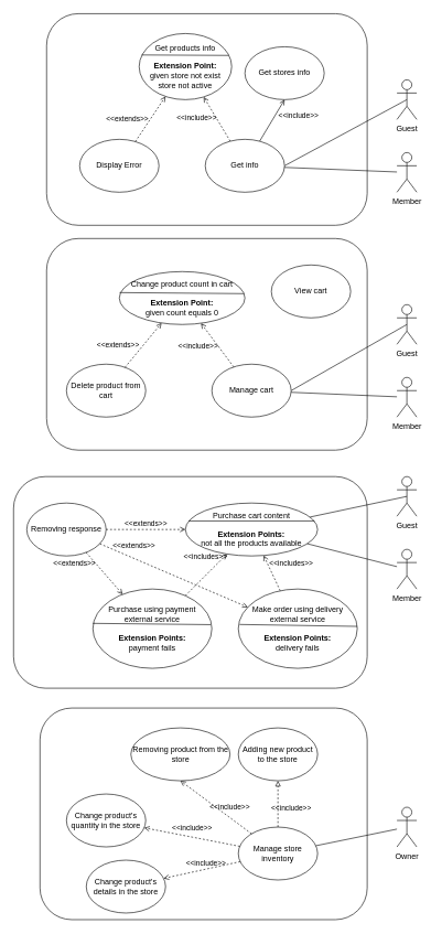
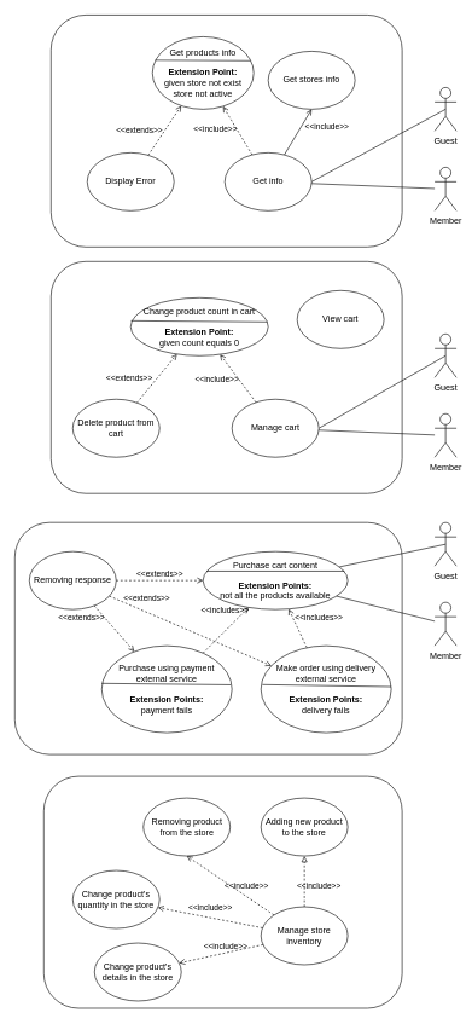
  <mxCell id="0" />
  <mxCell id="1" parent="0" />
  <mxCell id="2" value="" style="rounded=1;whiteSpace=wrap;html=1;" vertex="1" parent="1"><mxGeometry x="70" y="20" width="485" height="320" as="geometry" /></mxCell>
  <mxCell id="3" style="rounded=0;orthogonalLoop=1;jettySize=auto;html=1;exitX=0.5;exitY=0.5;exitDx=0;exitDy=0;exitPerimeter=0;entryX=1;entryY=0.5;entryDx=0;entryDy=0;endArrow=none;endFill=0;" edge="1" parent="1" source="4" target="5"><mxGeometry relative="1" as="geometry" /></mxCell>
  <mxCell id="4" value="Guest" style="shape=umlActor;verticalLabelPosition=bottom;verticalAlign=top;html=1;outlineConnect=0;" vertex="1" parent="1"><mxGeometry x="600" y="120" width="30" height="60" as="geometry" /></mxCell>
  <mxCell id="5" value="Get info" style="ellipse;whiteSpace=wrap;html=1;" vertex="1" parent="1"><mxGeometry x="310" y="210" width="120" height="80" as="geometry" /></mxCell>
  <mxCell id="6" value="Get products info&lt;br&gt;&lt;br&gt;&lt;b&gt;Extension Point:&lt;/b&gt;&lt;br&gt;given store not exist&lt;br&gt;store not active" style="ellipse;whiteSpace=wrap;html=1;" vertex="1" parent="1"><mxGeometry x="210" y="50" width="140" height="100" as="geometry" /></mxCell>
  <mxCell id="7" value="&amp;lt;&amp;lt;include&amp;gt;&amp;gt;" style="html=1;verticalAlign=bottom;labelBackgroundColor=none;endArrow=open;endFill=0;dashed=1;" edge="1" parent="1" source="5" target="6"><mxGeometry x="0.224" y="30" width="160" relative="1" as="geometry"><mxPoint x="-70" y="280" as="sourcePoint" /><mxPoint x="90" y="280" as="targetPoint" /><mxPoint as="offset" /></mxGeometry></mxCell>
  <mxCell id="8" value="Display Error" style="ellipse;whiteSpace=wrap;html=1;" vertex="1" parent="1"><mxGeometry x="120" y="210" width="120" height="80" as="geometry" /></mxCell>
  <mxCell id="9" value="Get stores info" style="ellipse;whiteSpace=wrap;html=1;" vertex="1" parent="1"><mxGeometry x="370" y="70" width="120" height="80" as="geometry" /></mxCell>
  <mxCell id="10" value="&amp;lt;&amp;lt;include&amp;gt;&amp;gt;" style="html=1;verticalAlign=bottom;labelBackgroundColor=none;endArrow=open;endFill=0;dashed=0;entryX=0.5;entryY=1;entryDx=0;entryDy=0;" edge="1" parent="1" source="5" target="9"><mxGeometry x="0.5" y="-35" width="160" relative="1" as="geometry"><mxPoint x="335.352" y="233.279" as="sourcePoint" /><mxPoint x="224.598" y="166.759" as="targetPoint" /><mxPoint as="offset" /></mxGeometry></mxCell>
  <mxCell id="11" value="&amp;lt;&amp;lt;extends&amp;gt;&amp;gt;" style="html=1;verticalAlign=bottom;labelBackgroundColor=none;endArrow=open;endFill=0;dashed=1;" edge="1" parent="1" source="8" target="6"><mxGeometry x="-0.693" y="24" width="160" relative="1" as="geometry"><mxPoint x="109.999" y="253.071" as="sourcePoint" /><mxPoint x="203.55" y="220.001" as="targetPoint" /><mxPoint as="offset" /></mxGeometry></mxCell>
  <mxCell id="12" value="Member" style="shape=umlActor;verticalLabelPosition=bottom;verticalAlign=top;html=1;outlineConnect=0;" vertex="1" parent="1"><mxGeometry x="600" y="230" width="30" height="60" as="geometry" /></mxCell>
  <mxCell id="13" style="rounded=0;orthogonalLoop=1;jettySize=auto;html=1;endArrow=none;endFill=0;" edge="1" parent="1" source="12" target="5"><mxGeometry relative="1" as="geometry"><mxPoint x="625" y="200" as="sourcePoint" /><mxPoint x="440" y="260" as="targetPoint" /></mxGeometry></mxCell>
  <mxCell id="14" value="" style="endArrow=none;html=1;entryX=0.967;entryY=0.331;entryDx=0;entryDy=0;exitX=0.029;exitY=0.324;exitDx=0;exitDy=0;entryPerimeter=0;exitPerimeter=0;" edge="1" parent="1" source="6" target="6"><mxGeometry width="50" height="50" relative="1" as="geometry"><mxPoint x="220" y="90.99" as="sourcePoint" /><mxPoint x="401.07" y="90" as="targetPoint" /></mxGeometry></mxCell>
  <mxCell id="15" value="" style="rounded=1;whiteSpace=wrap;html=1;" vertex="1" parent="1"><mxGeometry x="70" y="360" width="485" height="320" as="geometry" /></mxCell>
  <mxCell id="16" style="rounded=0;orthogonalLoop=1;jettySize=auto;html=1;exitX=0.5;exitY=0.5;exitDx=0;exitDy=0;exitPerimeter=0;entryX=1;entryY=0.5;entryDx=0;entryDy=0;endArrow=none;endFill=0;" edge="1" parent="1" source="17" target="18"><mxGeometry relative="1" as="geometry" /></mxCell>
  <mxCell id="17" value="Guest" style="shape=umlActor;verticalLabelPosition=bottom;verticalAlign=top;html=1;outlineConnect=0;" vertex="1" parent="1"><mxGeometry x="600" y="460" width="30" height="60" as="geometry" /></mxCell>
  <mxCell id="18" value="Manage cart" style="ellipse;whiteSpace=wrap;html=1;" vertex="1" parent="1"><mxGeometry x="320" y="550" width="120" height="80" as="geometry" /></mxCell>
  <mxCell id="19" value="Change product count in cart&lt;br&gt;&lt;br&gt;&lt;b&gt;Extension Point:&lt;/b&gt;&lt;br&gt;given count equals 0" style="ellipse;whiteSpace=wrap;html=1;" vertex="1" parent="1"><mxGeometry x="180" y="410" width="190" height="80" as="geometry" /></mxCell>
  <mxCell id="20" value="&amp;lt;&amp;lt;include&amp;gt;&amp;gt;" style="html=1;verticalAlign=bottom;labelBackgroundColor=none;endArrow=open;endFill=0;dashed=1;" edge="1" parent="1" source="18" target="19"><mxGeometry x="0.224" y="30" width="160" relative="1" as="geometry"><mxPoint x="-70" y="620" as="sourcePoint" /><mxPoint x="90" y="620" as="targetPoint" /><mxPoint as="offset" /></mxGeometry></mxCell>
  <mxCell id="21" value="Delete product from cart" style="ellipse;whiteSpace=wrap;html=1;" vertex="1" parent="1"><mxGeometry x="100" y="550" width="120" height="80" as="geometry" /></mxCell>
  <mxCell id="22" value="View cart" style="ellipse;whiteSpace=wrap;html=1;" vertex="1" parent="1"><mxGeometry x="410" y="400" width="120" height="80" as="geometry" /></mxCell>
  <mxCell id="23" value="&amp;lt;&amp;lt;extends&amp;gt;&amp;gt;" style="html=1;verticalAlign=bottom;labelBackgroundColor=none;endArrow=open;endFill=0;dashed=1;" edge="1" parent="1" source="21" target="19"><mxGeometry x="-0.693" y="24" width="160" relative="1" as="geometry"><mxPoint x="109.999" y="593.071" as="sourcePoint" /><mxPoint x="203.55" y="560.001" as="targetPoint" /><mxPoint as="offset" /></mxGeometry></mxCell>
  <mxCell id="24" value="Member" style="shape=umlActor;verticalLabelPosition=bottom;verticalAlign=top;html=1;outlineConnect=0;" vertex="1" parent="1"><mxGeometry x="600" y="570" width="30" height="60" as="geometry" /></mxCell>
  <mxCell id="25" style="rounded=0;orthogonalLoop=1;jettySize=auto;html=1;endArrow=none;endFill=0;" edge="1" parent="1" source="24" target="18"><mxGeometry relative="1" as="geometry"><mxPoint x="625" y="540" as="sourcePoint" /><mxPoint x="440" y="600" as="targetPoint" /></mxGeometry></mxCell>
  <mxCell id="26" value="" style="endArrow=none;html=1;exitX=0.003;exitY=0.397;exitDx=0;exitDy=0;exitPerimeter=0;entryX=0.993;entryY=0.417;entryDx=0;entryDy=0;entryPerimeter=0;" edge="1" parent="1" source="19" target="19"><mxGeometry width="50" height="50" relative="1" as="geometry"><mxPoint x="170" y="442" as="sourcePoint" /><mxPoint x="360" y="442" as="targetPoint" /></mxGeometry></mxCell>
  <mxCell id="27" value="" style="rounded=1;whiteSpace=wrap;html=1;" vertex="1" parent="1"><mxGeometry x="20" y="720" width="535" height="320" as="geometry" /></mxCell>
  <mxCell id="28" style="rounded=0;orthogonalLoop=1;jettySize=auto;html=1;exitX=0.5;exitY=0.5;exitDx=0;exitDy=0;exitPerimeter=0;endArrow=none;endFill=0;" edge="1" parent="1" source="29" target="30"><mxGeometry relative="1" as="geometry"><mxPoint x="460" y="850" as="targetPoint" /></mxGeometry></mxCell>
  <mxCell id="29" value="Guest" style="shape=umlActor;verticalLabelPosition=bottom;verticalAlign=top;html=1;outlineConnect=0;" vertex="1" parent="1"><mxGeometry x="600" y="720" width="30" height="60" as="geometry" /></mxCell>
  <mxCell id="30" value="Purchase cart content&lt;br&gt;&lt;br&gt;&lt;b&gt;Extension Points:&lt;/b&gt;&lt;br&gt;not all the products available" style="ellipse;whiteSpace=wrap;html=1;" vertex="1" parent="1"><mxGeometry x="280" y="760" width="200" height="80" as="geometry" /></mxCell>
  <mxCell id="31" value="Removing response" style="ellipse;whiteSpace=wrap;html=1;" vertex="1" parent="1"><mxGeometry x="40" y="760" width="120" height="80" as="geometry" /></mxCell>
  <mxCell id="32" value="&amp;lt;&amp;lt;extends&amp;gt;&amp;gt;" style="html=1;verticalAlign=bottom;labelBackgroundColor=none;endArrow=open;endFill=0;dashed=1;" edge="1" parent="1" source="31" target="30"><mxGeometry width="160" relative="1" as="geometry"><mxPoint x="109.999" y="853.071" as="sourcePoint" /><mxPoint x="203.55" y="820.001" as="targetPoint" /><mxPoint as="offset" /></mxGeometry></mxCell>
  <mxCell id="33" value="Member" style="shape=umlActor;verticalLabelPosition=bottom;verticalAlign=top;html=1;outlineConnect=0;" vertex="1" parent="1"><mxGeometry x="600" y="830" width="30" height="60" as="geometry" /></mxCell>
  <mxCell id="34" style="rounded=0;orthogonalLoop=1;jettySize=auto;html=1;endArrow=none;endFill=0;" edge="1" parent="1" source="33" target="30"><mxGeometry relative="1" as="geometry"><mxPoint x="625" y="800" as="sourcePoint" /><mxPoint x="459.855" y="852.784" as="targetPoint" /></mxGeometry></mxCell>
  <mxCell id="35" value="" style="endArrow=none;html=1;entryX=0.976;entryY=0.339;entryDx=0;entryDy=0;entryPerimeter=0;exitX=0.024;exitY=0.339;exitDx=0;exitDy=0;exitPerimeter=0;" edge="1" parent="1" source="30" target="30"><mxGeometry width="50" height="50" relative="1" as="geometry"><mxPoint x="210" y="747" as="sourcePoint" /><mxPoint x="360" y="702" as="targetPoint" /></mxGeometry></mxCell>
  <mxCell id="36" value="" style="rounded=1;whiteSpace=wrap;html=1;" vertex="1" parent="1"><mxGeometry x="60" y="1070" width="495" height="320" as="geometry" /></mxCell>
  <mxCell id="37" value="Manage store inventory" style="ellipse;whiteSpace=wrap;html=1;" vertex="1" parent="1"><mxGeometry x="360" y="1250" width="120" height="80" as="geometry" /></mxCell>
  <mxCell id="38" value="&amp;lt;&amp;lt;include&amp;gt;&amp;gt;" style="html=1;verticalAlign=bottom;labelBackgroundColor=none;endArrow=open;endFill=0;dashed=1;" edge="1" parent="1" source="37" target="47"><mxGeometry x="0.013" y="-5" width="160" relative="1" as="geometry"><mxPoint x="-70" y="1330" as="sourcePoint" /><mxPoint x="243.211" y="1217.841" as="targetPoint" /><mxPoint as="offset" /></mxGeometry></mxCell>
  <mxCell id="39" value="Change product's details in the store" style="ellipse;whiteSpace=wrap;html=1;" vertex="1" parent="1"><mxGeometry x="130" y="1300" width="120" height="80" as="geometry" /></mxCell>
  <mxCell id="40" value="Adding new product to the store" style="ellipse;whiteSpace=wrap;html=1;" vertex="1" parent="1"><mxGeometry x="360" y="1100" width="120" height="80" as="geometry" /></mxCell>
  <mxCell id="41" value="&amp;lt;&amp;lt;include&amp;gt;&amp;gt;" style="html=1;verticalAlign=bottom;labelBackgroundColor=none;endArrow=block;endFill=0;dashed=1;entryX=0.5;entryY=1;entryDx=0;entryDy=0;" edge="1" parent="1" source="37" target="40"><mxGeometry x="-0.429" y="-20" width="160" relative="1" as="geometry"><mxPoint x="335.352" y="1283.279" as="sourcePoint" /><mxPoint x="224.598" y="1216.759" as="targetPoint" /><mxPoint as="offset" /></mxGeometry></mxCell>
- <mxCell id="42" value="Owner" style="shape=umlActor;verticalLabelPosition=bottom;verticalAlign=top;html=1;outlineConnect=0;" vertex="1" parent="1"><mxGeometry x="600" y="1220" width="30" height="60" as="geometry" /></mxCell>
- <mxCell id="43" style="rounded=0;orthogonalLoop=1;jettySize=auto;html=1;endArrow=none;endFill=0;" edge="1" parent="1" source="42" target="37"><mxGeometry relative="1" as="geometry"><mxPoint x="625" y="1250" as="sourcePoint" /><mxPoint x="440" y="1310" as="targetPoint" /></mxGeometry></mxCell>
  <mxCell id="44" value="&amp;lt;&amp;lt;include&amp;gt;&amp;gt;" style="html=1;verticalAlign=bottom;labelBackgroundColor=none;endArrow=open;endFill=0;dashed=1;" edge="1" parent="1" source="37" target="39"><mxGeometry x="-0.111" width="160" relative="1" as="geometry"><mxPoint x="355.431" y="1273.507" as="sourcePoint" /><mxPoint x="311.099" y="1208.461" as="targetPoint" /><mxPoint as="offset" /></mxGeometry></mxCell>
- <mxCell id="45" value="Removing product from the store" style="ellipse;whiteSpace=wrap;html=1;" vertex="1" parent="1"><mxGeometry x="197.5" y="1100" width="150" height="80" as="geometry" /></mxCell>
+ <mxCell id="45" value="Removing product from the store" style="ellipse;whiteSpace=wrap;html=1;" vertex="1" parent="1"><mxGeometry x="197.5" y="1100" width="120" height="80" as="geometry" /></mxCell>
  <mxCell id="46" value="&amp;lt;&amp;lt;include&amp;gt;&amp;gt;" style="html=1;verticalAlign=bottom;labelBackgroundColor=none;endArrow=open;endFill=0;dashed=1;entryX=0.5;entryY=1;entryDx=0;entryDy=0;" edge="1" parent="1" source="37" target="45"><mxGeometry x="-0.325" y="-5" width="160" relative="1" as="geometry"><mxPoint x="340" y="1250" as="sourcePoint" /><mxPoint x="104.598" y="1216.759" as="targetPoint" /><mxPoint as="offset" /></mxGeometry></mxCell>
  <mxCell id="47" value="Change product's quantity in the store" style="ellipse;whiteSpace=wrap;html=1;" vertex="1" parent="1"><mxGeometry x="100" y="1200" width="120" height="80" as="geometry" /></mxCell>
  <mxCell id="48" value="Purchase using payment external service&lt;br&gt;&lt;br&gt;&lt;b&gt;Extension Points:&lt;/b&gt;&lt;br&gt;payment fails" style="ellipse;whiteSpace=wrap;html=1;" vertex="1" parent="1"><mxGeometry x="140" y="890" width="180" height="120" as="geometry" /></mxCell>
  <mxCell id="49" value="" style="endArrow=none;html=1;exitX=-0.001;exitY=0.433;exitDx=0;exitDy=0;exitPerimeter=0;entryX=0.99;entryY=0.449;entryDx=0;entryDy=0;entryPerimeter=0;" edge="1" parent="1" source="48" target="48"><mxGeometry width="50" height="50" relative="1" as="geometry"><mxPoint x="294.8" y="797.12" as="sourcePoint" /><mxPoint x="600" y="990" as="targetPoint" /></mxGeometry></mxCell>
  <mxCell id="50" value="&amp;lt;&amp;lt;extends&amp;gt;&amp;gt;" style="html=1;verticalAlign=bottom;labelBackgroundColor=none;endArrow=open;endFill=0;dashed=1;" edge="1" parent="1" source="31" target="48"><mxGeometry x="-0.8" y="-30" width="160" relative="1" as="geometry"><mxPoint x="70" y="810" as="sourcePoint" /><mxPoint x="290" y="810" as="targetPoint" /><mxPoint as="offset" /></mxGeometry></mxCell>
  <mxCell id="51" value="Make order using delivery external service&lt;br&gt;&lt;br&gt;&lt;b&gt;Extension Points:&lt;/b&gt;&lt;br&gt;delivery fails" style="ellipse;whiteSpace=wrap;html=1;" vertex="1" parent="1"><mxGeometry x="360" y="890" width="180" height="120" as="geometry" /></mxCell>
  <mxCell id="52" value="&amp;lt;&amp;lt;extends&amp;gt;&amp;gt;" style="html=1;verticalAlign=bottom;labelBackgroundColor=none;endArrow=open;endFill=0;dashed=1;" edge="1" parent="1" source="31" target="51"><mxGeometry x="-0.576" y="10" width="160" relative="1" as="geometry"><mxPoint x="239.997" y="830.001" as="sourcePoint" /><mxPoint x="483.5" y="814.72" as="targetPoint" /><mxPoint as="offset" /></mxGeometry></mxCell>
  <mxCell id="53" value="" style="endArrow=none;html=1;exitX=0.011;exitY=0.447;exitDx=0;exitDy=0;exitPerimeter=0;entryX=1;entryY=0.471;entryDx=0;entryDy=0;entryPerimeter=0;" edge="1" parent="1" source="51" target="51"><mxGeometry width="50" height="50" relative="1" as="geometry"><mxPoint x="177.32" y="941.96" as="sourcePoint" /><mxPoint x="355.7" y="943.88" as="targetPoint" /></mxGeometry></mxCell>
  <mxCell id="54" value="&amp;lt;&amp;lt;includes&amp;gt;&amp;gt;" style="html=1;verticalAlign=bottom;labelBackgroundColor=none;endArrow=open;endFill=0;dashed=1;" edge="1" parent="1" source="48" target="30"><mxGeometry x="0.274" y="14" width="160" relative="1" as="geometry"><mxPoint x="161.045" y="831.023" as="sourcePoint" /><mxPoint x="373.428" y="918.47" as="targetPoint" /><mxPoint as="offset" /></mxGeometry></mxCell>
  <mxCell id="55" value="&amp;lt;&amp;lt;includes&amp;gt;&amp;gt;" style="html=1;verticalAlign=bottom;labelBackgroundColor=none;endArrow=open;endFill=0;dashed=1;" edge="1" parent="1" source="51" target="30"><mxGeometry x="-0.234" y="-29" width="160" relative="1" as="geometry"><mxPoint x="282.058" y="911.056" as="sourcePoint" /><mxPoint x="350.756" y="846.791" as="targetPoint" /><mxPoint as="offset" /></mxGeometry></mxCell>
